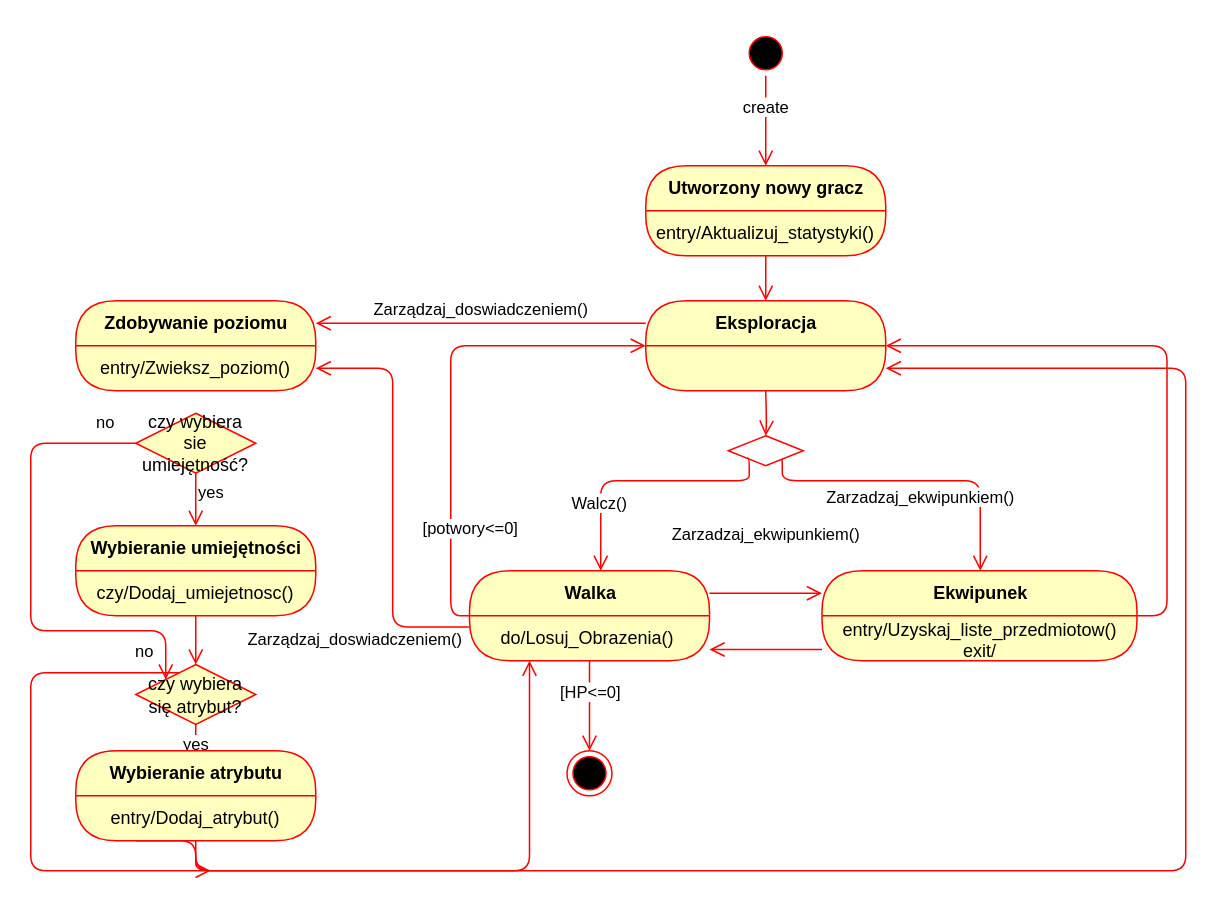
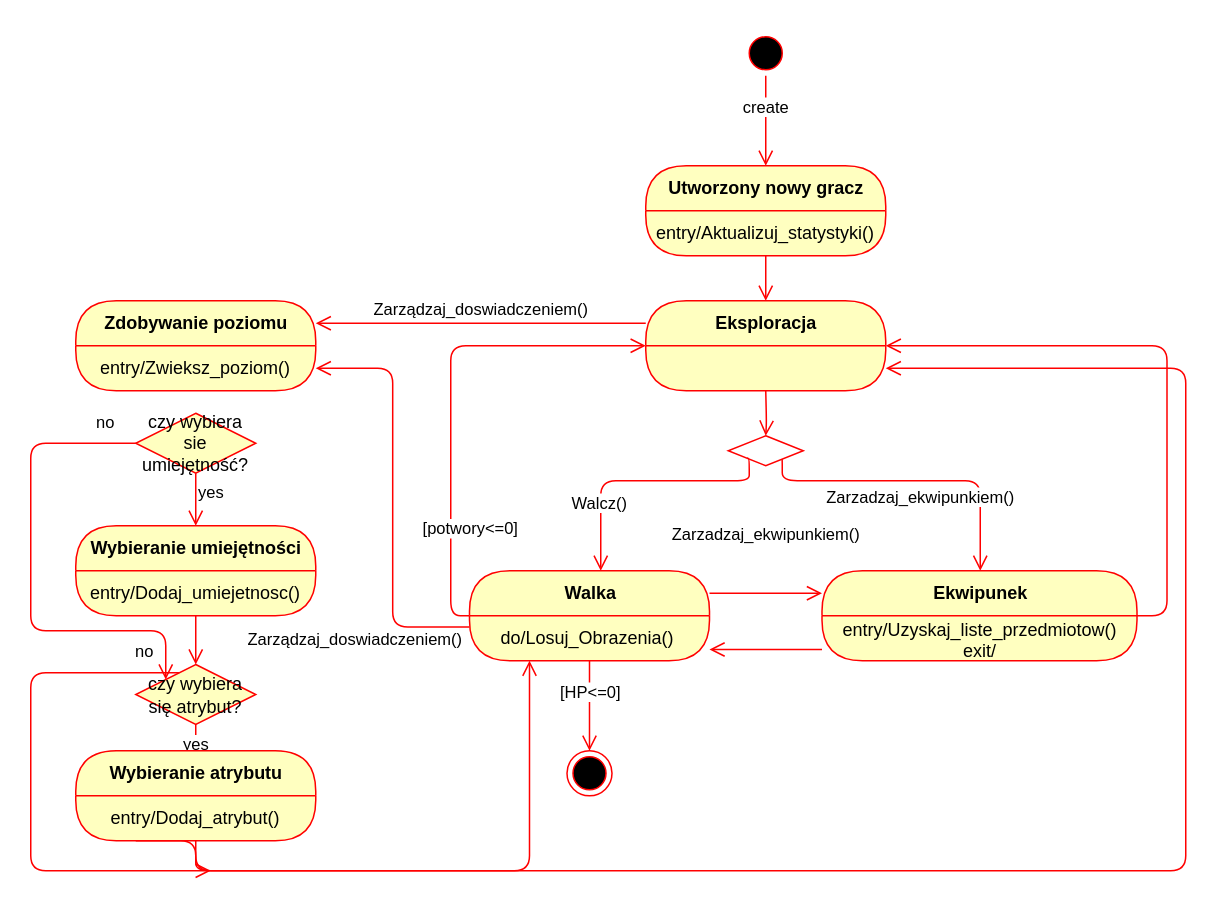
  <mxCell id="0" />
  <mxCell id="1" parent="0" />
  <mxCell id="2" value="cre" style="ellipse;html=1;shape=startState;fillColor=#000000;strokeColor=#ff0000;" parent="1" vertex="1"><mxGeometry x="495" y="20" width="30" height="30" as="geometry" /></mxCell>
  <mxCell id="3" value="create" style="edgeStyle=orthogonalEdgeStyle;html=1;verticalAlign=bottom;endArrow=open;endSize=8;strokeColor=#ff0000;entryX=0.5;entryY=0;entryDx=0;entryDy=0;" parent="1" source="2" target="18" edge="1"><mxGeometry relative="1" as="geometry"><mxPoint x="510" y="110" as="targetPoint" /><mxPoint as="offset" /></mxGeometry></mxCell>
  <mxCell id="4" value="" style="edgeStyle=orthogonalEdgeStyle;html=1;verticalAlign=bottom;endArrow=open;endSize=8;strokeColor=#ff0000;entryX=0.5;entryY=0;entryDx=0;entryDy=0;" parent="1" source="18" target="21" edge="1"><mxGeometry relative="1" as="geometry"><mxPoint x="510" y="250" as="targetPoint" /></mxGeometry></mxCell>
  <mxCell id="5" value="[HP&amp;lt;=0]" style="edgeStyle=orthogonalEdgeStyle;html=1;verticalAlign=bottom;endArrow=open;endSize=8;strokeColor=#ff0000;entryX=0.5;entryY=0;entryDx=0;entryDy=0;" parent="1" source="22" target="13" edge="1"><mxGeometry relative="1" as="geometry"><mxPoint x="392.5" y="500" as="targetPoint" /></mxGeometry></mxCell>
  <mxCell id="6" style="edgeStyle=orthogonalEdgeStyle;rounded=1;orthogonalLoop=1;jettySize=auto;html=1;exitX=0.645;exitY=0.471;exitDx=0;exitDy=0;exitPerimeter=0;verticalAlign=bottom;strokeColor=#ff0000;endArrow=open;endSize=8;" parent="1" source="8" target="24" edge="1"><mxGeometry relative="1" as="geometry"><mxPoint x="680" y="360" as="targetPoint" /><Array as="points"><mxPoint x="521" y="320" /><mxPoint x="653" y="320" /></Array></mxGeometry></mxCell>
  <mxCell id="7" value="Zarzadzaj_ekwipunkiem()" style="edgeLabel;html=1;align=center;verticalAlign=middle;resizable=0;points=[];" parent="6" vertex="1" connectable="0"><mxGeometry x="-0.06" y="1" relative="1" as="geometry"><mxPoint x="13.7" y="11" as="offset" /></mxGeometry></mxCell>
  <mxCell id="8" value="" style="rhombus;whiteSpace=wrap;html=1;fillColor=#ffffff;strokeColor=#ff0000;fontFamily=Helvetica;fontSize=12;fontColor=#000000;align=center;strokeWidth=1;" parent="1" vertex="1"><mxGeometry x="485" y="290" width="50" height="20" as="geometry" /></mxCell>
  <mxCell id="9" value="" style="edgeStyle=orthogonalEdgeStyle;html=1;verticalAlign=bottom;endArrow=open;endSize=8;strokeColor=#ff0000;exitX=0;exitY=1;exitDx=0;exitDy=0;" parent="1" source="8" target="22" edge="1"><mxGeometry relative="1" as="geometry"><mxPoint x="555" y="530" as="targetPoint" /><Array as="points"><mxPoint x="499" y="305" /><mxPoint x="499" y="320" /><mxPoint x="400" y="320" /></Array></mxGeometry></mxCell>
  <mxCell id="10" value="Walcz()" style="edgeLabel;html=1;align=center;verticalAlign=middle;resizable=0;points=[];" parent="9" vertex="1" connectable="0"><mxGeometry x="0.484" y="-2" relative="1" as="geometry"><mxPoint as="offset" /></mxGeometry></mxCell>
  <mxCell id="11" style="edgeStyle=orthogonalEdgeStyle;rounded=1;orthogonalLoop=1;jettySize=auto;html=1;exitX=0.5;exitY=1;exitDx=0;exitDy=0;verticalAlign=bottom;strokeColor=#ff0000;endArrow=open;endSize=8;" parent="1" target="8" edge="1"><mxGeometry relative="1" as="geometry"><mxPoint x="510" y="260" as="sourcePoint" /></mxGeometry></mxCell>
  <mxCell id="12" style="edgeStyle=orthogonalEdgeStyle;rounded=1;orthogonalLoop=1;jettySize=auto;html=1;exitX=1;exitY=0.5;exitDx=0;exitDy=0;entryX=1;entryY=0.5;entryDx=0;entryDy=0;verticalAlign=bottom;strokeColor=#ff0000;endArrow=open;endSize=8;" parent="1" source="24" target="21" edge="1"><mxGeometry relative="1" as="geometry" /></mxCell>
  <mxCell id="13" value="" style="ellipse;html=1;shape=endState;fillColor=#000000;strokeColor=#ff0000;" parent="1" vertex="1"><mxGeometry x="377.5" y="500" width="30" height="30" as="geometry" /></mxCell>
  <mxCell id="14" value="[potwory&amp;lt;=0]" style="edgeStyle=orthogonalEdgeStyle;rounded=1;orthogonalLoop=1;jettySize=auto;html=1;exitX=0;exitY=0;exitDx=0;exitDy=0;verticalAlign=bottom;strokeColor=#ff0000;endArrow=open;endSize=8;" parent="1" source="23" edge="1"><mxGeometry x="-0.612" y="-12" relative="1" as="geometry"><mxPoint x="430" y="230" as="targetPoint" /><Array as="points"><mxPoint x="300" y="410" /><mxPoint x="300" y="230" /></Array><mxPoint x="1" y="1" as="offset" /></mxGeometry></mxCell>
  <mxCell id="15" style="edgeStyle=orthogonalEdgeStyle;rounded=1;orthogonalLoop=1;jettySize=auto;html=1;exitX=1;exitY=0.25;exitDx=0;exitDy=0;entryX=0;entryY=0.25;entryDx=0;entryDy=0;verticalAlign=bottom;strokeColor=#ff0000;endArrow=open;endSize=8;" parent="1" source="22" target="24" edge="1"><mxGeometry relative="1" as="geometry"><Array as="points"><mxPoint x="510" y="395" /><mxPoint x="510" y="395" /></Array></mxGeometry></mxCell>
  <mxCell id="16" value="Zarzadzaj_ekwipunkiem()" style="edgeLabel;html=1;align=center;verticalAlign=middle;resizable=0;points=[];" parent="15" vertex="1" connectable="0"><mxGeometry x="-0.249" y="-1" relative="1" as="geometry"><mxPoint x="9.22" y="-41" as="offset" /></mxGeometry></mxCell>
  <mxCell id="17" style="edgeStyle=orthogonalEdgeStyle;rounded=1;orthogonalLoop=1;jettySize=auto;html=1;exitX=0;exitY=0.75;exitDx=0;exitDy=0;entryX=1;entryY=0.75;entryDx=0;entryDy=0;verticalAlign=bottom;strokeColor=#ff0000;endArrow=open;endSize=8;" parent="1" source="25" target="23" edge="1"><mxGeometry relative="1" as="geometry" /></mxCell>
  <mxCell id="18" value="Utworzony nowy gracz" style="swimlane;html=1;fontStyle=1;align=center;verticalAlign=middle;childLayout=stackLayout;horizontal=1;startSize=30;horizontalStack=0;resizeParent=0;resizeLast=1;container=0;fontColor=#000000;collapsible=0;rounded=1;arcSize=30;strokeColor=#ff0000;fillColor=#ffffc0;swimlaneFillColor=#ffffc0;dropTarget=0;" parent="1" vertex="1"><mxGeometry x="430" y="110" width="160" height="60" as="geometry" /></mxCell>
  <mxCell id="19" value="entry/Aktualizuj_statystyki()" style="text;html=1;strokeColor=none;fillColor=none;align=center;verticalAlign=middle;spacingLeft=4;spacingRight=4;whiteSpace=wrap;overflow=hidden;rotatable=0;fontColor=#000000;" parent="18" vertex="1"><mxGeometry y="30" width="160" height="30" as="geometry" /></mxCell>
  <mxCell id="20" value="Zarządzaj_doswiadczeniem()" style="edgeStyle=orthogonalEdgeStyle;rounded=1;orthogonalLoop=1;jettySize=auto;html=1;exitX=0;exitY=0.25;exitDx=0;exitDy=0;entryX=1;entryY=0.25;entryDx=0;entryDy=0;verticalAlign=bottom;strokeColor=#ff0000;endArrow=open;endSize=8;" parent="1" source="21" target="28" edge="1"><mxGeometry relative="1" as="geometry" /></mxCell>
  <mxCell id="21" value="Eksploracja" style="swimlane;html=1;fontStyle=1;align=center;verticalAlign=middle;childLayout=stackLayout;horizontal=1;startSize=30;horizontalStack=0;resizeParent=0;resizeLast=1;container=0;fontColor=#000000;collapsible=0;rounded=1;arcSize=30;strokeColor=#ff0000;fillColor=#ffffc0;swimlaneFillColor=#ffffc0;dropTarget=0;" parent="1" vertex="1"><mxGeometry x="430" y="200" width="160" height="60" as="geometry" /></mxCell>
  <mxCell id="22" value="Walka" style="swimlane;html=1;fontStyle=1;align=center;verticalAlign=middle;childLayout=stackLayout;horizontal=1;startSize=30;horizontalStack=0;resizeParent=0;resizeLast=1;container=0;fontColor=#000000;collapsible=0;rounded=1;arcSize=30;strokeColor=#ff0000;fillColor=#ffffc0;swimlaneFillColor=#ffffc0;dropTarget=0;" parent="1" vertex="1"><mxGeometry x="312.5" y="380" width="160" height="60" as="geometry" /></mxCell>
  <mxCell id="23" value="do/Losuj_Obrazenia()&amp;nbsp;" style="text;html=1;strokeColor=none;fillColor=none;align=center;verticalAlign=middle;spacingLeft=4;spacingRight=4;whiteSpace=wrap;overflow=hidden;rotatable=0;fontColor=#000000;" parent="22" vertex="1"><mxGeometry y="30" width="160" height="30" as="geometry" /></mxCell>
  <mxCell id="24" value="Ekwipunek" style="swimlane;html=1;fontStyle=1;align=center;verticalAlign=middle;childLayout=stackLayout;horizontal=1;startSize=30;horizontalStack=0;resizeParent=0;resizeLast=1;container=0;fontColor=#000000;collapsible=0;rounded=1;arcSize=30;strokeColor=#ff0000;fillColor=#ffffc0;swimlaneFillColor=#ffffc0;dropTarget=0;" parent="1" vertex="1"><mxGeometry x="547.5" y="380" width="210" height="60" as="geometry" /></mxCell>
  <mxCell id="25" value="entry/Uzyskaj_liste_przedmiotow()&lt;br&gt;exit/" style="text;html=1;strokeColor=none;fillColor=none;align=center;verticalAlign=middle;spacingLeft=4;spacingRight=4;whiteSpace=wrap;overflow=hidden;rotatable=0;fontColor=#000000;" parent="24" vertex="1"><mxGeometry y="30" width="210" height="30" as="geometry" /></mxCell>
  <mxCell id="26" style="edgeStyle=orthogonalEdgeStyle;rounded=1;orthogonalLoop=1;jettySize=auto;html=1;exitX=0;exitY=0.25;exitDx=0;exitDy=0;entryX=1;entryY=0.5;entryDx=0;entryDy=0;verticalAlign=bottom;strokeColor=#ff0000;endArrow=open;endSize=8;" parent="1" source="23" target="29" edge="1"><mxGeometry relative="1" as="geometry" /></mxCell>
  <mxCell id="27" value="Zarządzaj_doswiadczeniem()" style="edgeLabel;html=1;align=center;verticalAlign=middle;resizable=0;points=[];" parent="26" vertex="1" connectable="0"><mxGeometry x="-0.086" y="-30" relative="1" as="geometry"><mxPoint x="-56.3" y="82.3" as="offset" /></mxGeometry></mxCell>
  <mxCell id="28" value="Zdobywanie poziomu" style="swimlane;html=1;fontStyle=1;align=center;verticalAlign=middle;childLayout=stackLayout;horizontal=1;startSize=30;horizontalStack=0;resizeParent=0;resizeLast=1;container=0;fontColor=#000000;collapsible=0;rounded=1;arcSize=30;strokeColor=#ff0000;fillColor=#ffffc0;swimlaneFillColor=#ffffc0;dropTarget=0;" parent="1" vertex="1"><mxGeometry x="50" y="200" width="160" height="60" as="geometry" /></mxCell>
  <mxCell id="29" value="entry/Zwieksz_poziom()" style="text;html=1;strokeColor=none;fillColor=none;align=center;verticalAlign=middle;spacingLeft=4;spacingRight=4;whiteSpace=wrap;overflow=hidden;rotatable=0;fontColor=#000000;" parent="28" vertex="1"><mxGeometry y="30" width="160" height="30" as="geometry" /></mxCell>
  <mxCell id="30" value="czy wybiera sie umiejętność?" style="rhombus;whiteSpace=wrap;html=1;fillColor=#ffffc0;strokeColor=#ff0000;" parent="1" vertex="1"><mxGeometry x="90" y="275" width="80" height="40" as="geometry" /></mxCell>
  <mxCell id="31" value="no" style="edgeStyle=orthogonalEdgeStyle;html=1;align=left;verticalAlign=bottom;endArrow=open;endSize=8;strokeColor=#ff0000;entryX=0;entryY=0;entryDx=0;entryDy=0;" parent="1" source="30" target="35" edge="1"><mxGeometry x="-0.822" y="-5" relative="1" as="geometry"><mxPoint x="20" y="420" as="targetPoint" /><Array as="points"><mxPoint x="20" y="295" /><mxPoint x="20" y="420" /><mxPoint x="110" y="420" /></Array><mxPoint as="offset" /></mxGeometry></mxCell>
  <mxCell id="32" value="yes" style="edgeStyle=orthogonalEdgeStyle;html=1;align=left;verticalAlign=top;endArrow=open;endSize=8;strokeColor=#ff0000;entryX=0.5;entryY=0;entryDx=0;entryDy=0;" parent="1" source="30" target="33" edge="1"><mxGeometry x="-1" relative="1" as="geometry"><mxPoint x="130" y="370" as="targetPoint" /></mxGeometry></mxCell>
  <mxCell id="33" value="Wybieranie umiejętności" style="swimlane;html=1;fontStyle=1;align=center;verticalAlign=middle;childLayout=stackLayout;horizontal=1;startSize=30;horizontalStack=0;resizeParent=0;resizeLast=1;container=0;fontColor=#000000;collapsible=0;rounded=1;arcSize=30;strokeColor=#ff0000;fillColor=#ffffc0;swimlaneFillColor=#ffffc0;dropTarget=0;" parent="1" vertex="1"><mxGeometry x="50" y="350" width="160" height="60" as="geometry" /></mxCell>
- <mxCell id="34" value="czy/Dodaj_umiejetnosc()" style="text;html=1;strokeColor=none;fillColor=none;align=center;verticalAlign=middle;spacingLeft=4;spacingRight=4;whiteSpace=wrap;overflow=hidden;rotatable=0;fontColor=#000000;" parent="33" vertex="1"><mxGeometry y="30" width="160" height="30" as="geometry" /></mxCell>
+ <mxCell id="34" value="entry/Dodaj_umiejetnosc()" style="text;html=1;strokeColor=none;fillColor=none;align=center;verticalAlign=middle;spacingLeft=4;spacingRight=4;whiteSpace=wrap;overflow=hidden;rotatable=0;fontColor=#000000;" parent="33" vertex="1"><mxGeometry y="30" width="160" height="30" as="geometry" /></mxCell>
  <mxCell id="35" value="czy wybiera się atrybut?" style="rhombus;whiteSpace=wrap;html=1;fillColor=#ffffc0;strokeColor=#ff0000;" parent="1" vertex="1"><mxGeometry x="90" y="442.5" width="80" height="40" as="geometry" /></mxCell>
  <mxCell id="36" value="no" style="edgeStyle=orthogonalEdgeStyle;html=1;align=left;verticalAlign=bottom;endArrow=open;endSize=8;strokeColor=#ff0000;" parent="1" source="35" edge="1"><mxGeometry x="-0.822" y="-5" relative="1" as="geometry"><mxPoint x="140" y="580" as="targetPoint" /><mxPoint as="offset" /><Array as="points"><mxPoint x="20" y="448" /><mxPoint x="20" y="580" /></Array></mxGeometry></mxCell>
  <mxCell id="37" value="yes" style="edgeStyle=orthogonalEdgeStyle;html=1;align=left;verticalAlign=top;endArrow=open;endSize=8;strokeColor=#ff0000;entryX=0.5;entryY=0;entryDx=0;entryDy=0;" parent="1" source="35" target="39" edge="1"><mxGeometry x="-1" y="-10" relative="1" as="geometry"><mxPoint x="120" y="500" as="targetPoint" /><mxPoint as="offset" /></mxGeometry></mxCell>
  <mxCell id="38" style="edgeStyle=orthogonalEdgeStyle;rounded=1;orthogonalLoop=1;jettySize=auto;html=1;exitX=0.5;exitY=1;exitDx=0;exitDy=0;entryX=0.5;entryY=0;entryDx=0;entryDy=0;verticalAlign=bottom;strokeColor=#ff0000;endArrow=open;endSize=8;" parent="1" source="34" target="35" edge="1"><mxGeometry relative="1" as="geometry" /></mxCell>
  <mxCell id="39" value="Wybieranie atrybutu" style="swimlane;html=1;fontStyle=1;align=center;verticalAlign=middle;childLayout=stackLayout;horizontal=1;startSize=30;horizontalStack=0;resizeParent=0;resizeLast=1;container=0;fontColor=#000000;collapsible=0;rounded=1;arcSize=30;strokeColor=#ff0000;fillColor=#ffffc0;swimlaneFillColor=#ffffc0;dropTarget=0;" parent="1" vertex="1"><mxGeometry x="50" y="500" width="160" height="60" as="geometry" /></mxCell>
  <mxCell id="40" value="entry/Dodaj_atrybut()" style="text;html=1;strokeColor=none;fillColor=none;align=center;verticalAlign=middle;spacingLeft=4;spacingRight=4;whiteSpace=wrap;overflow=hidden;rotatable=0;fontColor=#000000;" parent="39" vertex="1"><mxGeometry y="30" width="160" height="30" as="geometry" /></mxCell>
  <mxCell id="41" style="edgeStyle=orthogonalEdgeStyle;rounded=1;orthogonalLoop=1;jettySize=auto;html=1;exitX=0.5;exitY=1;exitDx=0;exitDy=0;entryX=0.25;entryY=1;entryDx=0;entryDy=0;verticalAlign=bottom;strokeColor=#ff0000;endArrow=open;endSize=8;" parent="1" source="40" target="23" edge="1"><mxGeometry relative="1" as="geometry" /></mxCell>
  <mxCell id="42" style="edgeStyle=orthogonalEdgeStyle;rounded=1;orthogonalLoop=1;jettySize=auto;html=1;exitX=0.25;exitY=1;exitDx=0;exitDy=0;entryX=1;entryY=0.5;entryDx=0;entryDy=0;verticalAlign=bottom;strokeColor=#ff0000;endArrow=open;endSize=8;" parent="1" source="40" edge="1"><mxGeometry relative="1" as="geometry"><mxPoint x="590" y="245" as="targetPoint" /><Array as="points"><mxPoint x="130" y="560" /><mxPoint x="130" y="580" /><mxPoint x="790" y="580" /><mxPoint x="790" y="245" /></Array></mxGeometry></mxCell>
